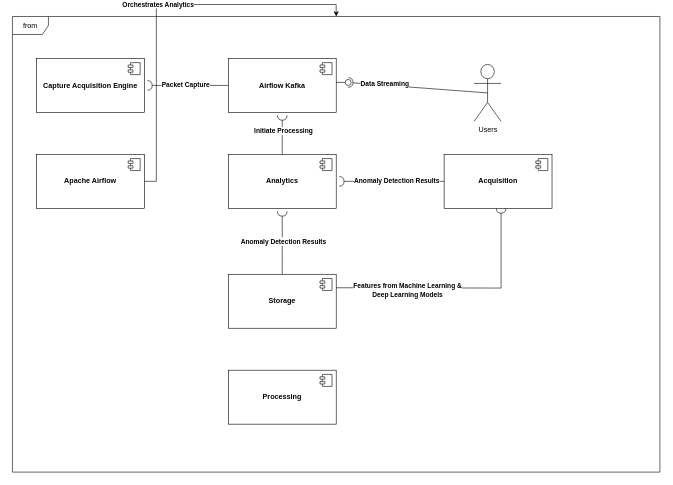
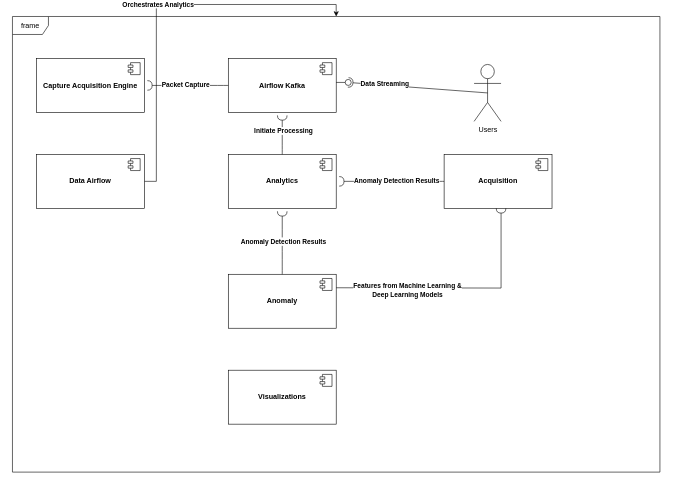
  <mxCell id="0" />
  <mxCell id="1" parent="0" />
- <mxCell id="2" value="from" style="shape=umlFrame;whiteSpace=wrap;html=1;pointerEvents=0;" parent="1" vertex="1"><mxGeometry x="20" y="20" width="1080" height="760" as="geometry" /></mxCell>
+ <mxCell id="2" value="frame" style="shape=umlFrame;whiteSpace=wrap;html=1;pointerEvents=0;" parent="1" vertex="1"><mxGeometry x="20" y="20" width="1080" height="760" as="geometry" /></mxCell>
  <mxCell id="3" value="&lt;b&gt;Capture Acquisition Engine&lt;/b&gt;" style="html=1;dropTarget=0;whiteSpace=wrap;" parent="1" vertex="1"><mxGeometry x="60" y="90" width="180" height="90" as="geometry" /></mxCell>
  <mxCell id="4" value="" style="shape=module;jettyWidth=8;jettyHeight=4;" parent="3" vertex="1"><mxGeometry x="1" width="20" height="20" relative="1" as="geometry"><mxPoint x="-27" y="7" as="offset" /></mxGeometry></mxCell>
  <mxCell id="5" value="&lt;b&gt;Airflow Kafka&lt;/b&gt;" style="html=1;dropTarget=0;whiteSpace=wrap;" parent="1" vertex="1"><mxGeometry x="380" y="90" width="180" height="90" as="geometry" /></mxCell>
  <mxCell id="6" value="" style="shape=module;jettyWidth=8;jettyHeight=4;" parent="5" vertex="1"><mxGeometry x="1" width="20" height="20" relative="1" as="geometry"><mxPoint x="-27" y="7" as="offset" /></mxGeometry></mxCell>
  <mxCell id="7" value="&lt;b&gt;Analytics&lt;/b&gt;" style="html=1;dropTarget=0;whiteSpace=wrap;" parent="1" vertex="1"><mxGeometry x="380" y="250" width="180" height="90" as="geometry" /></mxCell>
  <mxCell id="8" value="" style="shape=module;jettyWidth=8;jettyHeight=4;" parent="7" vertex="1"><mxGeometry x="1" width="20" height="20" relative="1" as="geometry"><mxPoint x="-27" y="7" as="offset" /></mxGeometry></mxCell>
  <mxCell id="9" value="Orchestrates Analytics" style="edgeStyle=orthogonalEdgeStyle;rounded=0;orthogonalLoop=1;jettySize=auto;html=1;exitX=1;exitY=0.5;exitDx=0;exitDy=0;fontStyle=1;" parent="1" source="10" target="2" edge="1"><mxGeometry relative="1" as="geometry" /></mxCell>
- <mxCell id="10" value="&lt;b&gt;Apache Airflow&lt;/b&gt;" style="html=1;dropTarget=0;whiteSpace=wrap;" parent="1" vertex="1"><mxGeometry x="60" y="250" width="180" height="90" as="geometry" /></mxCell>
+ <mxCell id="10" value="&lt;b&gt;Data Airflow&lt;/b&gt;" style="html=1;dropTarget=0;whiteSpace=wrap;" parent="1" vertex="1"><mxGeometry x="60" y="250" width="180" height="90" as="geometry" /></mxCell>
  <mxCell id="11" value="" style="shape=module;jettyWidth=8;jettyHeight=4;" parent="10" vertex="1"><mxGeometry x="1" width="20" height="20" relative="1" as="geometry"><mxPoint x="-27" y="7" as="offset" /></mxGeometry></mxCell>
- <mxCell id="12" value="&lt;b&gt;Storage&lt;/b&gt;" style="html=1;dropTarget=0;whiteSpace=wrap;" parent="1" vertex="1"><mxGeometry x="380" y="450" width="180" height="90" as="geometry" /></mxCell>
+ <mxCell id="12" value="&lt;b&gt;Anomaly&lt;/b&gt;" style="html=1;dropTarget=0;whiteSpace=wrap;" parent="1" vertex="1"><mxGeometry x="380" y="450" width="180" height="90" as="geometry" /></mxCell>
  <mxCell id="13" value="" style="shape=module;jettyWidth=8;jettyHeight=4;" parent="12" vertex="1"><mxGeometry x="1" width="20" height="20" relative="1" as="geometry"><mxPoint x="-27" y="7" as="offset" /></mxGeometry></mxCell>
  <mxCell id="14" value="&lt;b&gt;Acquisition&lt;/b&gt;" style="html=1;dropTarget=0;whiteSpace=wrap;" parent="1" vertex="1"><mxGeometry x="740" y="250" width="180" height="90" as="geometry" /></mxCell>
  <mxCell id="15" value="" style="shape=module;jettyWidth=8;jettyHeight=4;" parent="14" vertex="1"><mxGeometry x="1" width="20" height="20" relative="1" as="geometry"><mxPoint x="-27" y="7" as="offset" /></mxGeometry></mxCell>
  <mxCell id="16" value="" style="ellipse;whiteSpace=wrap;html=1;align=center;aspect=fixed;fillColor=none;strokeColor=none;resizable=0;perimeter=centerPerimeter;rotatable=0;allowArrows=0;points=[];outlineConnect=1;" parent="1" vertex="1"><mxGeometry x="240" y="130" width="10" height="10" as="geometry" /></mxCell>
- <mxCell id="17" value="&lt;b&gt;Processing&lt;/b&gt;" style="html=1;dropTarget=0;whiteSpace=wrap;" parent="1" vertex="1"><mxGeometry x="380" y="610" width="180" height="90" as="geometry" /></mxCell>
+ <mxCell id="17" value="&lt;b&gt;Visualizations&lt;/b&gt;" style="html=1;dropTarget=0;whiteSpace=wrap;" parent="1" vertex="1"><mxGeometry x="380" y="610" width="180" height="90" as="geometry" /></mxCell>
  <mxCell id="18" value="" style="shape=module;jettyWidth=8;jettyHeight=4;" parent="17" vertex="1"><mxGeometry x="1" width="20" height="20" relative="1" as="geometry"><mxPoint x="-27" y="7" as="offset" /></mxGeometry></mxCell>
  <mxCell id="19" value="" style="rounded=0;orthogonalLoop=1;jettySize=auto;html=1;endArrow=halfCircle;endFill=0;endSize=6;strokeWidth=1;sketch=0;fontSize=12;curved=1;exitX=0;exitY=0.5;exitDx=0;exitDy=0;" parent="1" source="5" target="21" edge="1"><mxGeometry relative="1" as="geometry"><mxPoint x="265" y="135" as="sourcePoint" /></mxGeometry></mxCell>
  <mxCell id="20" value="&lt;b&gt;Packet Capture&lt;/b&gt;" style="edgeLabel;html=1;align=center;verticalAlign=middle;resizable=0;points=[];" parent="19" vertex="1" connectable="0"><mxGeometry x="0.067" y="-2" relative="1" as="geometry"><mxPoint as="offset" /></mxGeometry></mxCell>
  <mxCell id="21" value="" style="ellipse;whiteSpace=wrap;html=1;align=center;aspect=fixed;fillColor=none;strokeColor=none;resizable=0;perimeter=centerPerimeter;rotatable=0;allowArrows=0;points=[];outlineConnect=1;" parent="1" vertex="1"><mxGeometry x="240" y="130" width="10" height="10" as="geometry" /></mxCell>
  <mxCell id="22" value="" style="rounded=0;orthogonalLoop=1;jettySize=auto;html=1;endArrow=halfCircle;endFill=0;endSize=6;strokeWidth=1;sketch=0;fontSize=12;curved=1;exitX=0.5;exitY=0;exitDx=0;exitDy=0;" parent="1" source="7" target="24" edge="1"><mxGeometry relative="1" as="geometry"><mxPoint x="485" y="185" as="sourcePoint" /></mxGeometry></mxCell>
  <mxCell id="23" value="&lt;b&gt;Initiate Processing&lt;/b&gt;" style="edgeLabel;html=1;align=center;verticalAlign=middle;resizable=0;points=[];" vertex="1" connectable="0" parent="22"><mxGeometry x="0.231" y="-1" relative="1" as="geometry"><mxPoint as="offset" /></mxGeometry></mxCell>
  <mxCell id="24" value="" style="ellipse;whiteSpace=wrap;html=1;align=center;aspect=fixed;fillColor=none;strokeColor=none;resizable=0;perimeter=centerPerimeter;rotatable=0;allowArrows=0;points=[];outlineConnect=1;" parent="1" vertex="1"><mxGeometry x="465" y="180" width="10" height="10" as="geometry" /></mxCell>
  <mxCell id="25" value="Users" style="shape=umlActor;verticalLabelPosition=bottom;verticalAlign=top;html=1;" parent="1" vertex="1"><mxGeometry x="790" y="100" width="45" height="95" as="geometry" /></mxCell>
  <mxCell id="26" value="" style="rounded=0;orthogonalLoop=1;jettySize=auto;html=1;endArrow=halfCircle;endFill=0;endSize=6;strokeWidth=1;sketch=0;fontSize=12;curved=1;exitX=0;exitY=0.5;exitDx=0;exitDy=0;" parent="1" source="14" target="28" edge="1"><mxGeometry relative="1" as="geometry"><mxPoint x="585" y="295" as="sourcePoint" /></mxGeometry></mxCell>
  <mxCell id="27" value="&lt;b&gt;Anomaly Detection Results&lt;/b&gt;" style="edgeLabel;html=1;align=center;verticalAlign=middle;resizable=0;points=[];" parent="26" vertex="1" connectable="0"><mxGeometry x="-0.073" y="-2" relative="1" as="geometry"><mxPoint x="1" as="offset" /></mxGeometry></mxCell>
  <mxCell id="28" value="" style="ellipse;whiteSpace=wrap;html=1;align=center;aspect=fixed;fillColor=none;strokeColor=none;resizable=0;perimeter=centerPerimeter;rotatable=0;allowArrows=0;points=[];outlineConnect=1;" parent="1" vertex="1"><mxGeometry x="560" y="290" width="10" height="10" as="geometry" /></mxCell>
  <mxCell id="29" value="" style="ellipse;whiteSpace=wrap;html=1;align=center;aspect=fixed;fillColor=none;strokeColor=none;resizable=0;perimeter=centerPerimeter;rotatable=0;allowArrows=0;points=[];outlineConnect=1;" parent="1" vertex="1"><mxGeometry x="460" y="340" width="10" height="10" as="geometry" /></mxCell>
  <mxCell id="30" value="" style="ellipse;whiteSpace=wrap;html=1;align=center;aspect=fixed;fillColor=none;strokeColor=none;resizable=0;perimeter=centerPerimeter;rotatable=0;allowArrows=0;points=[];outlineConnect=1;" parent="1" vertex="1"><mxGeometry x="300" y="420" width="10" height="10" as="geometry" /></mxCell>
  <mxCell id="31" value="" style="rounded=0;orthogonalLoop=1;jettySize=auto;html=1;endArrow=halfCircle;endFill=0;endSize=6;strokeWidth=1;sketch=0;fontSize=12;curved=1;exitX=0.5;exitY=0;exitDx=0;exitDy=0;" parent="1" source="12" target="34" edge="1"><mxGeometry relative="1" as="geometry"><mxPoint x="495" y="345" as="sourcePoint" /></mxGeometry></mxCell>
  <mxCell id="32" value="Text" style="edgeLabel;html=1;align=center;verticalAlign=middle;resizable=0;points=[];" parent="31" vertex="1" connectable="0"><mxGeometry x="0.067" y="1" relative="1" as="geometry"><mxPoint as="offset" /></mxGeometry></mxCell>
  <mxCell id="33" value="&lt;b&gt;Anomaly Detection Results&lt;/b&gt;" style="edgeLabel;html=1;align=center;verticalAlign=middle;resizable=0;points=[];" parent="31" vertex="1" connectable="0"><mxGeometry x="0.057" relative="1" as="geometry"><mxPoint x="1" as="offset" /></mxGeometry></mxCell>
  <mxCell id="34" value="" style="ellipse;whiteSpace=wrap;html=1;align=center;aspect=fixed;fillColor=none;strokeColor=none;resizable=0;perimeter=centerPerimeter;rotatable=0;allowArrows=0;points=[];outlineConnect=1;" parent="1" vertex="1"><mxGeometry x="465" y="340" width="10" height="10" as="geometry" /></mxCell>
  <mxCell id="35" value="" style="ellipse;whiteSpace=wrap;html=1;align=center;aspect=fixed;fillColor=none;strokeColor=none;resizable=0;perimeter=centerPerimeter;rotatable=0;allowArrows=0;points=[];outlineConnect=1;" parent="1" vertex="1"><mxGeometry x="470" y="540" width="10" height="10" as="geometry" /></mxCell>
  <mxCell id="36" value="" style="rounded=0;orthogonalLoop=1;jettySize=auto;html=1;endArrow=halfCircle;endFill=0;endSize=6;strokeWidth=1;sketch=0;fontSize=12;curved=0;exitX=1;exitY=0.25;exitDx=0;exitDy=0;" parent="1" source="12" target="38" edge="1"><mxGeometry relative="1" as="geometry"><mxPoint x="855" y="340" as="sourcePoint" /><Array as="points"><mxPoint x="835" y="473" /></Array></mxGeometry></mxCell>
  <mxCell id="37" value="&lt;b&gt;Features from Machine Learning &amp;amp;&lt;/b&gt;&lt;div&gt;&lt;b&gt;Deep Learning Models&lt;/b&gt;&lt;/div&gt;" style="edgeLabel;html=1;align=center;verticalAlign=middle;resizable=0;points=[];" parent="36" vertex="1" connectable="0"><mxGeometry x="-0.417" y="-4" relative="1" as="geometry"><mxPoint as="offset" /></mxGeometry></mxCell>
  <mxCell id="38" value="" style="ellipse;whiteSpace=wrap;html=1;align=center;aspect=fixed;fillColor=none;strokeColor=none;resizable=0;perimeter=centerPerimeter;rotatable=0;allowArrows=0;points=[];outlineConnect=1;" parent="1" vertex="1"><mxGeometry x="830" y="335" width="10" height="10" as="geometry" /></mxCell>
  <mxCell id="39" value="" style="rounded=0;orthogonalLoop=1;jettySize=auto;html=1;endArrow=halfCircle;endFill=0;endSize=6;strokeWidth=1;sketch=0;exitX=0.5;exitY=0.5;exitDx=0;exitDy=0;exitPerimeter=0;" parent="1" source="25" target="42" edge="1"><mxGeometry relative="1" as="geometry"><mxPoint x="600" y="130" as="sourcePoint" /></mxGeometry></mxCell>
  <mxCell id="40" value="&lt;b&gt;Data Streaming&lt;/b&gt;" style="edgeLabel;html=1;align=center;verticalAlign=middle;resizable=0;points=[];" parent="39" vertex="1" connectable="0"><mxGeometry x="0.484" y="-2" relative="1" as="geometry"><mxPoint as="offset" /></mxGeometry></mxCell>
  <mxCell id="41" value="" style="rounded=0;orthogonalLoop=1;jettySize=auto;html=1;endArrow=oval;endFill=0;sketch=0;sourcePerimeterSpacing=0;targetPerimeterSpacing=0;endSize=10;" parent="1" target="42" edge="1"><mxGeometry relative="1" as="geometry"><mxPoint x="560" y="130" as="sourcePoint" /></mxGeometry></mxCell>
  <mxCell id="42" value="" style="ellipse;whiteSpace=wrap;html=1;align=center;aspect=fixed;fillColor=none;strokeColor=none;resizable=0;perimeter=centerPerimeter;rotatable=0;allowArrows=0;points=[];outlineConnect=1;" parent="1" vertex="1"><mxGeometry x="575" y="125" width="10" height="10" as="geometry" /></mxCell>
